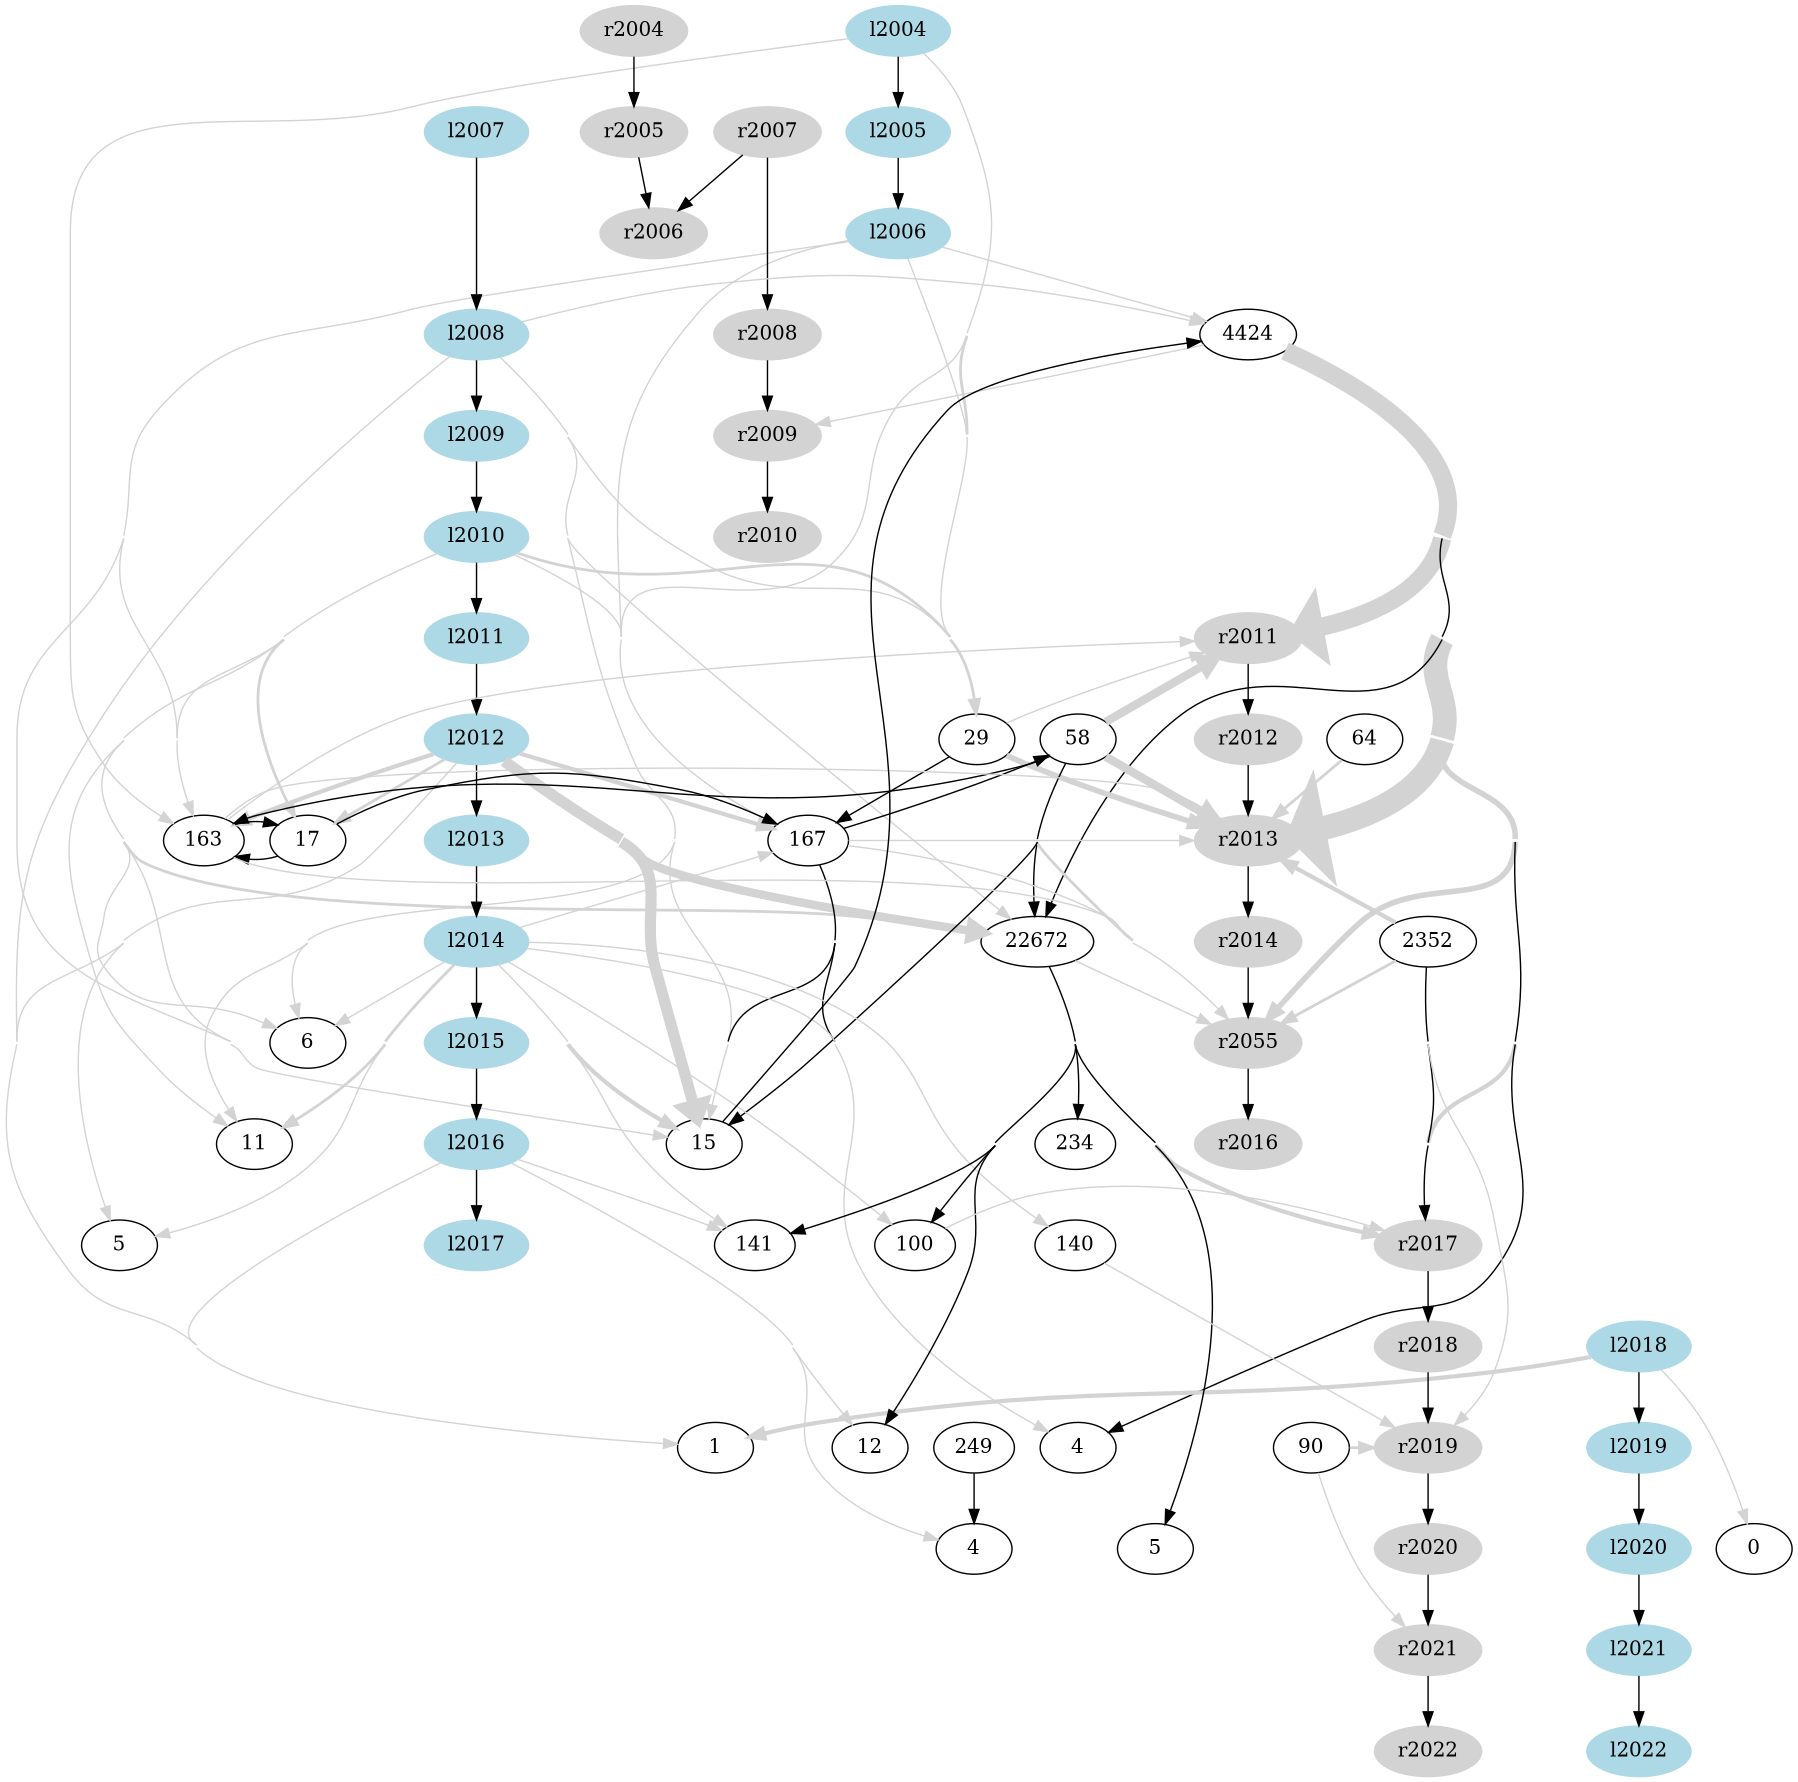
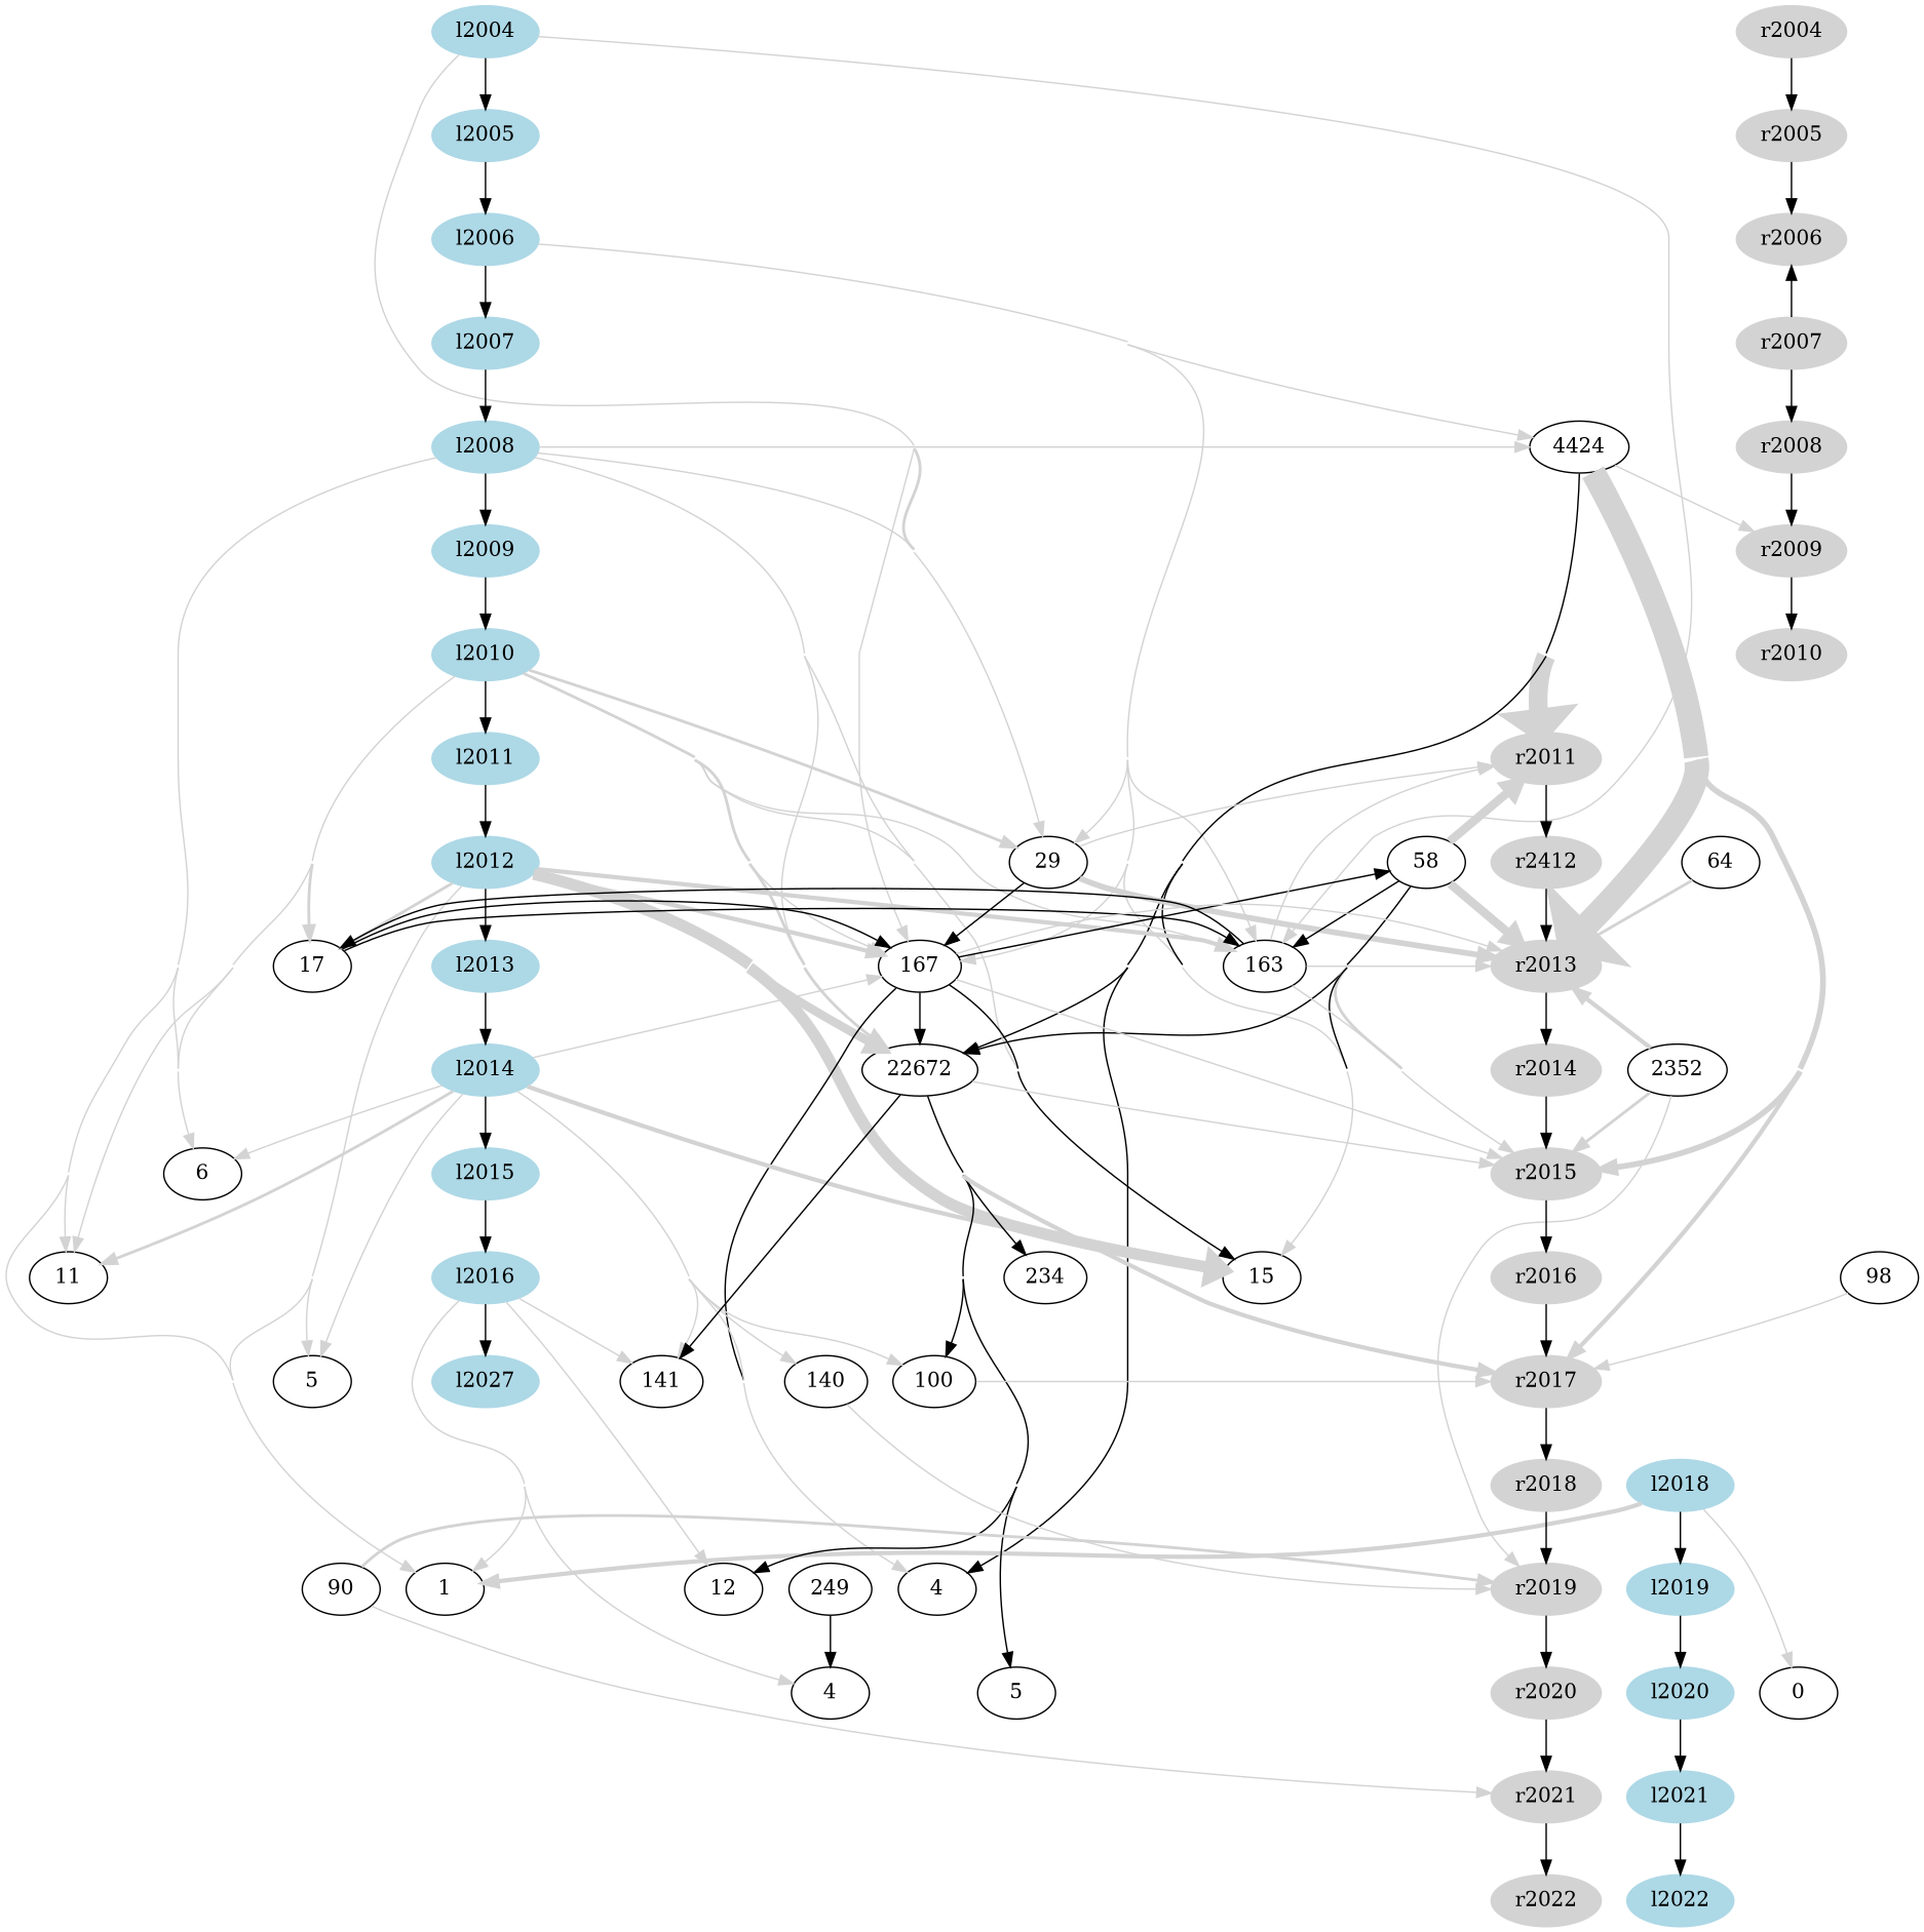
  digraph {
    concentrate=true
    crossing_type=0
    node [style=filled]
    edge [weight=1 color=lightgray]
    l2004 [color=lightblue]
    r2004 [color=lightgrey]
    l2005 [color=lightblue]
    r2005 [color=lightgrey]
    l2006 [color=lightblue]
    r2006 [color=lightgrey]
    l2007 [color=lightblue]
    r2007 [color=lightgrey]
    l2008 [color=lightblue]
    n10 [label=4424 style=""]
    r2008 [color=lightgrey]
    l2009 [color=lightblue]
    r2009 [color=lightgrey]
    l2010 [color=lightblue]
    r2010 [color=lightgrey]
    l2011 [color=lightblue]
    r2011 [color=lightgrey]
    l2012 [color=lightblue]
    n19 [label=64 style=""]
    n20 [label=29 style=""]
    n21 [label=58 style=""]
-   r2012 [color=lightgrey]
+   r2012 [color=lightgrey label=r2412]
    l2013 [color=lightblue]
    n24 [label=17 style=""]
    n25 [label=167 style=""]
    n26 [label=163 style=""]
    r2013 [color=lightgrey]
    l2018 [color=lightblue]
    r2018 [color=lightgrey]
    l2014 [color=lightblue]
    n31 [label=2352 style=""]
    n32 [label=22672 style=""]
    r2014 [color=lightgrey]
    l2015 [color=lightblue]
    n35 [label=6 style=""]
-   r2015 [color=lightgrey label=r2055]
+   r2015 [color=lightgrey]
    l2016 [color=lightblue]
    n38 [label=15 style=""]
    n39 [label=234 style=""]
    n40 [label=11 style=""]
+   n41 [label=98 style=""]
    r2016 [color=lightgrey]
-   l2017 [color=lightblue]
+   l2017 [color=lightblue label=l2027]
    n44 [label=100 style=""]
    n45 [label=141 style=""]
    n46 [label=140 style=""]
    n47 [label=5 style=""]
    r2017 [color=lightgrey]
    l2019 [color=lightblue]
    n50 [label=1 style=""]
    n51 [label=4 style=""]
    n52 [label=249 style=""]
    n53 [label=90 style=""]
    n54 [label=12 style=""]
    r2019 [color=lightgrey]
    l2020 [color=lightblue]
    n57 [label=0 style=""]
    n58 [label=5 style=""]
    n59 [label=4 style=""]
    r2020 [color=lightgrey]
    l2021 [color=lightblue]
    r2021 [color=lightgrey]
    l2022 [color=lightblue]
    r2022 [color=lightgrey]
    subgraph sub_1 {
      rank=same
      l2004
      r2004
    }
    subgraph sub_2 {
      rank=same
      l2005
      r2005
    }
    subgraph sub_3 {
      rank=same
      l2006
      r2006
    }
    subgraph sub_4 {
      rank=same
      l2007
      r2007
    }
    subgraph sub_5 {
      rank=same
      l2008
      n10
      r2008
    }
    subgraph sub_6 {
      rank=same
      l2009
      r2009
    }
    subgraph sub_7 {
      rank=same
      l2010
      r2010
    }
    subgraph sub_8 {
      rank=same
      l2011
      r2011
    }
    subgraph sub_9 {
      rank=same
      l2012
      n19
      n20
      n21
      r2012
    }
    subgraph sub_10 {
      rank=same
      l2013
      n24
      n25
      n26
      r2013
    }
    subgraph sub_11 {
      rank=same
      l2018
      r2018
    }
    subgraph sub_12 {
      rank=same
      l2014
      n31
      n32
      r2014
    }
    subgraph sub_13 {
      rank=same
      l2015
      n35
      r2015
    }
    subgraph sub_14 {
      rank=same
      l2016
      n38
      n39
      n40
+     n41
      r2016
    }
    subgraph sub_15 {
      rank=same
      l2017
      n44
      n45
      n46
      n47
      r2017
    }
    subgraph sub_16 {
      rank=same
      l2019
      n50
      n51
      n52
      n53
      n54
      r2019
    }
    subgraph sub_17 {
      rank=same
      l2020
      n57
      n58
      n59
      r2020
    }
    subgraph sub_18 {
      rank=same
      l2021
      r2021
    }
    subgraph sub_19 {
      rank=same
      l2022
      r2022
    }
    subgraph sub_20 {
      color=lightgrey
      label=left
      style=filled
      l2004
      l2005
      l2006
      l2007
      l2008
      l2009
      l2010
      l2011
      l2012
      l2013
      l2018
      l2014
      l2015
      l2016
      l2017
      l2019
      l2020
      l2021
      l2022
    }
    subgraph sub_21 {
      n10
      n19
      n20
      n21
      n24
      n25
      n26
      n31
      n32
      n35
      n38
      n39
      n40
+     n41
      n44
      n45
      n46
      n47
      n50
      n51
      n52
      n53
      n54
      n57
      n58
      n59
    }
    subgraph sub_22 {
      color=lightgrey
      label=right
      style=filled
      r2004
      r2005
      r2006
      r2007
      r2008
      r2009
      r2010
      r2011
      r2012
      r2013
      r2018
      r2014
      r2015
      r2016
      r2017
      r2019
      r2020
      r2021
      r2022
    }
    l2004 -> l2005 [weight=10000 color=""]
    l2004 -> n20 [penwidth=2 weight=2]
    l2004 -> n25 [penwidth=1]
    l2004 -> n26 [penwidth=1]
    r2004 -> r2005 [weight=10000 color=""]
    l2005 -> l2006 [weight=10000 color=""]
    r2005 -> r2006 [weight=10000 color=""]
+   l2006 -> l2007 [weight=10000 color=""]
    l2006 -> n10 [penwidth=1]
    l2006 -> n20 [penwidth=1]
    l2006 -> n25 [penwidth=1]
    l2006 -> n26 [penwidth=1]
    l2006 -> n38 [penwidth=1]
    l2007 -> l2008 [weight=10000 color=""]
    r2007 -> r2006 [weight=10000 color=""]
    r2007 -> r2008 [weight=10000 color=""]
    l2008 -> n10 [penwidth=1]
    l2008 -> l2009 [weight=10000 color=""]
    l2008 -> n20 [penwidth=1]
    l2008 -> n32 [penwidth=1]
    l2008 -> n35 [penwidth=1]
    l2008 -> n38 [penwidth=1]
    l2008 -> n40 [penwidth=1]
    l2008 -> n50 [penwidth=1]
    n10 -> r2009 [penwidth=1]
    n10 -> r2011 [penwidth=13 weight=13]
    n10 -> r2013 [penwidth=17 weight=17]
    n10 -> n32 [weight=10 color=""]
    n10 -> r2015 [penwidth=4 weight=4]
-   n38 -> n10 [weight=10 color=""]
+   n10 -> n38 [weight=10 color=""]
    n10 -> r2017 [penwidth=3 weight=3]
    n10 -> n51 [weight=10 color=""]
    r2008 -> r2009 [weight=10000 color=""]
    l2009 -> l2010 [weight=10000 color=""]
    r2009 -> r2010 [weight=10000 color=""]
    l2010 -> l2011 [weight=10000 color=""]
    l2010 -> n20 [penwidth=2 weight=2]
    l2010 -> n24 [penwidth=2 weight=2]
    l2010 -> n25 [penwidth=1]
    l2010 -> n26 [penwidth=1]
    l2010 -> n32 [penwidth=2 weight=2]
    l2010 -> n35 [penwidth=1]
    l2010 -> n38 [penwidth=1]
    l2010 -> n40 [penwidth=1]
    l2011 -> l2012 [weight=10000 color=""]
    r2011 -> r2012 [weight=10000 color=""]
    l2012 -> l2013 [weight=10000 color=""]
    l2012 -> n24 [penwidth=2 weight=2]
    l2012 -> n25 [penwidth=3 weight=3]
    l2012 -> n26 [penwidth=3 weight=3]
    l2012 -> n32 [penwidth=6 weight=6]
    l2012 -> n38 [penwidth=8 weight=8]
    l2012 -> n47 [penwidth=1]
    l2012 -> n50 [penwidth=1]
    n19 -> r2013 [penwidth=2 weight=2]
    n20 -> r2011 [penwidth=1]
    n20 -> n25 [weight=10 color=""]
    n20 -> r2013 [penwidth=4 weight=4]
    n21 -> r2011 [penwidth=6 weight=6]
    n21 -> n26 [weight=10 color=""]
    n21 -> r2013 [penwidth=6 weight=6]
    n21 -> n32 [weight=10 color=""]
    n21 -> r2015 [penwidth=2 weight=2]
    n21 -> n38 [weight=10 color=""]
    r2012 -> r2013 [weight=10000 color=""]
    l2013 -> l2014 [weight=10000 color=""]
    n24 -> n25 [weight=10 color=""]
    n24 -> n26 [weight=10 color=""]
    n25 -> n21 [weight=10 color=""]
    n25 -> r2013 [penwidth=1]
+   n25 -> n32 [weight=10 color=""]
    n25 -> r2015 [penwidth=1]
    n25 -> n38 [weight=10 color=""]
    n25 -> n51 [weight=10 color=""]
    n26 -> r2011 [penwidth=1]
    n26 -> n24 [weight=10 color=""]
    n26 -> r2013 [penwidth=1]
    n26 -> r2015 [penwidth=1]
    r2013 -> r2014 [weight=10000 color=""]
    l2018 -> l2019 [weight=10000 color=""]
    l2018 -> n50 [penwidth=3 weight=3]
    l2018 -> n57 [penwidth=1]
    r2018 -> r2019 [weight=10000 color=""]
    l2014 -> n25 [penwidth=1]
    l2014 -> l2015 [weight=10000 color=""]
    l2014 -> n35 [penwidth=1]
    l2014 -> n38 [penwidth=3 weight=3]
    l2014 -> n40 [penwidth=2 weight=2]
    l2014 -> n44 [penwidth=1]
    l2014 -> n45 [penwidth=1]
    l2014 -> n46 [penwidth=1]
    l2014 -> n47 [penwidth=1]
    l2014 -> n51 [penwidth=1]
    n31 -> r2013 [penwidth=3 weight=3]
    n31 -> r2015 [penwidth=2 weight=2]
    n31 -> r2019 [penwidth=1]
    n32 -> r2015 [penwidth=1]
    n32 -> n39 [weight=10 color=""]
    n32 -> n44 [weight=10 color=""]
    n32 -> n45 [weight=10 color=""]
    n32 -> r2017 [penwidth=3 weight=3]
    n32 -> n54 [weight=10 color=""]
    n32 -> n58 [weight=10 color=""]
    r2014 -> r2015 [weight=10000 color=""]
    l2015 -> l2016 [weight=10000 color=""]
    r2015 -> r2016 [weight=10000 color=""]
    l2016 -> l2017 [weight=10000 color=""]
    l2016 -> n45 [penwidth=1]
    l2016 -> n50 [penwidth=1]
    l2016 -> n54 [penwidth=1]
    l2016 -> n59 [penwidth=1]
-   n31 -> r2017 [weight=10000 color=""]
+   n41 -> r2017 [penwidth=1]
+   r2016 -> r2017 [weight=10000 color=""]
    n44 -> r2017 [penwidth=1]
    n46 -> r2019 [penwidth=1]
    r2017 -> r2018 [weight=10000 color=""]
    l2019 -> l2020 [weight=10000 color=""]
    n52 -> n59 [weight=10 color=""]
    n53 -> r2019 [penwidth=2 weight=2]
    n53 -> r2021 [penwidth=1]
    r2019 -> r2020 [weight=10000 color=""]
    l2020 -> l2021 [weight=10000 color=""]
    r2020 -> r2021 [weight=10000 color=""]
    l2021 -> l2022 [weight=10000 color=""]
    r2021 -> r2022 [weight=10000 color=""]
  }
